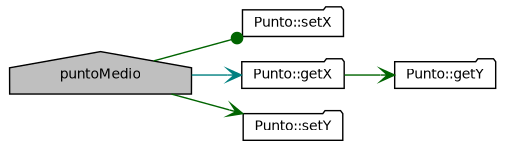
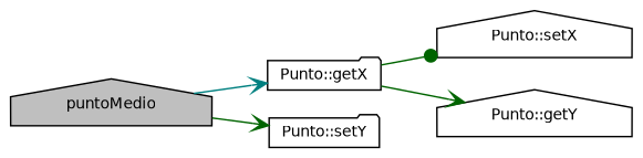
  digraph {
    rankdir=LR
    node [color=black fillcolor=white fontname=Helvetica fontsize=10 shape=house style=filled]
    edge [arrowhead=vee color=darkgreen fontname=Helvetica fontsize=10 labelfontname=Helvetica labelfontsize=10 style=solid]
    n1 [fillcolor=grey75 fontcolor=black height=0.2 label=puntoMedio width=0.4]
-   n2 [height=0.2 label="Punto::setX" shape=folder width=0.4]
+   n2 [height=0.2 label="Punto::setX" width=0.4]
    n3 [height=0.2 label="Punto::getX" shape=folder width=0.4]
    n4 [height=0.2 label="Punto::setY" shape=folder width=0.4]
-   n5 [height=0.2 label="Punto::getY" shape=folder width=0.4]
-   n1 -> n2 [arrowhead=dot]
+   n5 [height=0.2 label="Punto::getY" width=0.4]
+   n3 -> n2 [arrowhead=dot]
    n1 -> n3 [color=teal]
    n1 -> n4
    n3 -> n5
  }
